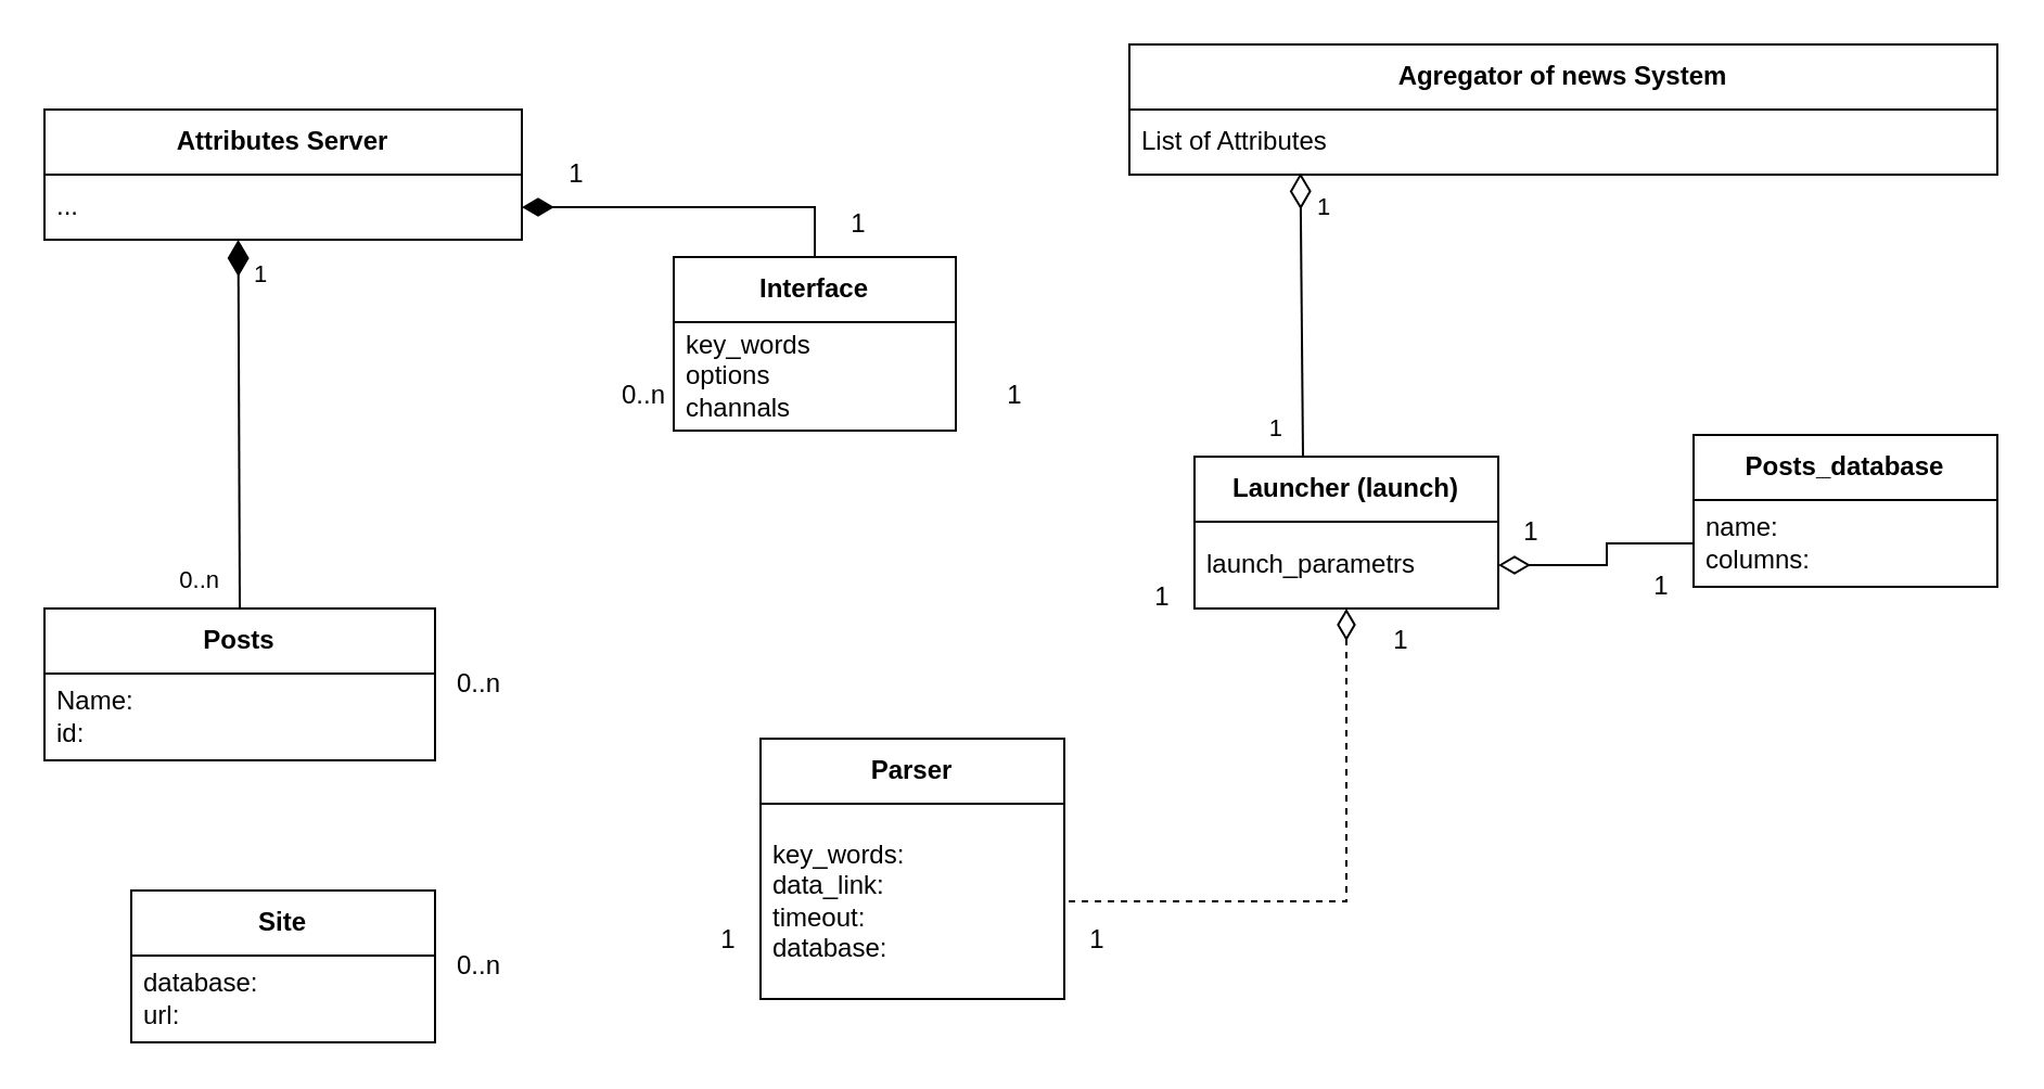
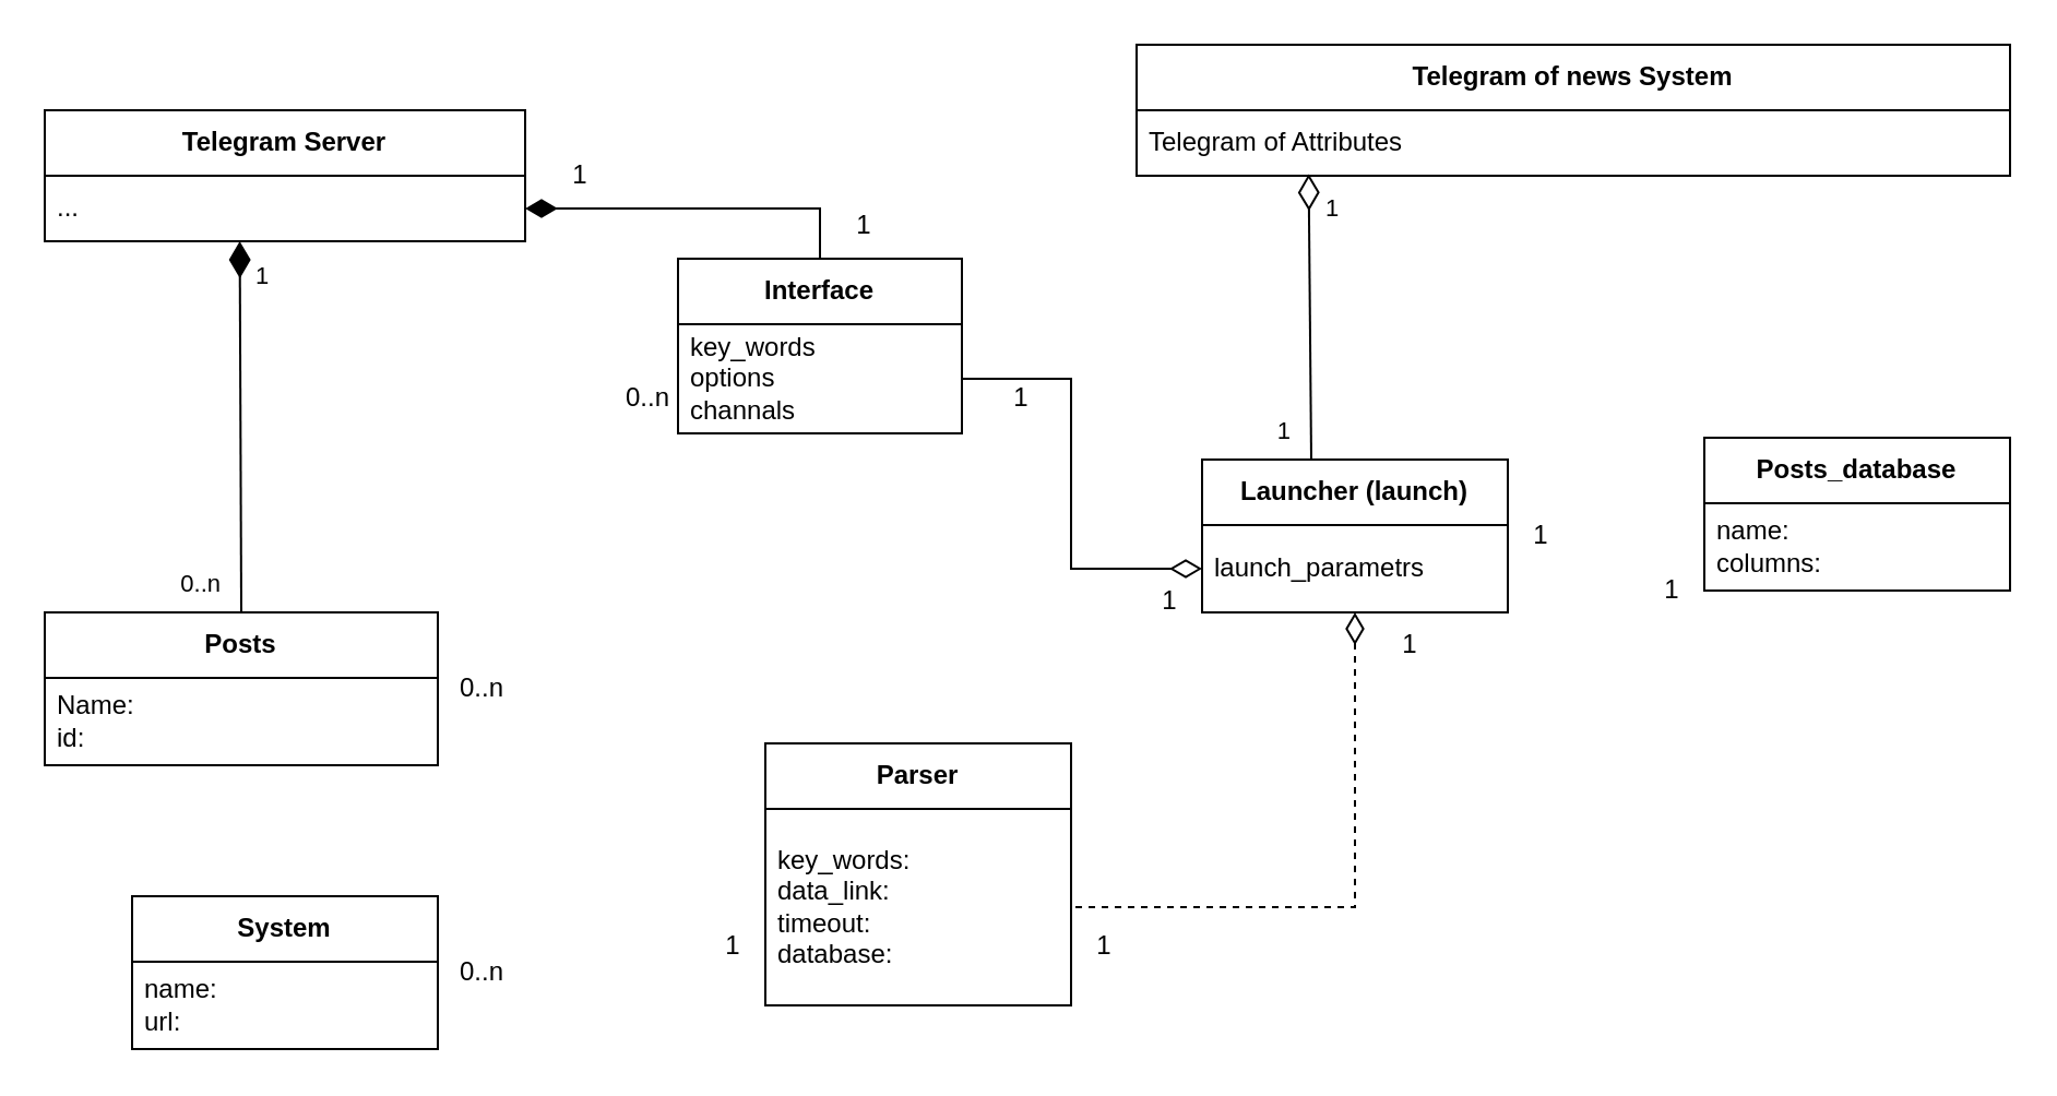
  <mxCell id="0" />
  <mxCell id="1" parent="0" />
- <mxCell id="2" value="&lt;b&gt;Agregator of news System&lt;/b&gt;" style="swimlane;fontStyle=0;childLayout=stackLayout;horizontal=1;startSize=30;horizontalStack=0;resizeParent=1;resizeParentMax=0;resizeLast=0;collapsible=1;marginBottom=0;whiteSpace=wrap;html=1;" vertex="1" parent="1"><mxGeometry x="520" y="20" width="400" height="60" as="geometry"><mxRectangle x="410" y="10" width="190" height="30" as="alternateBounds" /></mxGeometry></mxCell>
- <mxCell id="3" value="List of Attributes&amp;nbsp;&lt;span style=&quot;white-space: pre;&quot;&gt;&#09;&lt;/span&gt;" style="text;strokeColor=none;fillColor=none;align=left;verticalAlign=middle;spacingLeft=4;spacingRight=4;overflow=hidden;points=[[0,0.5],[1,0.5]];portConstraint=eastwest;rotatable=0;whiteSpace=wrap;html=1;" vertex="1" parent="2"><mxGeometry y="30" width="400" height="30" as="geometry" /></mxCell>
- <mxCell id="4" value="&lt;b&gt;Attributes Server&lt;/b&gt;" style="swimlane;fontStyle=0;childLayout=stackLayout;horizontal=1;startSize=30;horizontalStack=0;resizeParent=1;resizeParentMax=0;resizeLast=0;collapsible=1;marginBottom=0;whiteSpace=wrap;html=1;" vertex="1" parent="1"><mxGeometry x="20" y="50" width="220" height="60" as="geometry" /></mxCell>
+ <mxCell id="2" value="&lt;b&gt;Telegram of news System&lt;/b&gt;" style="swimlane;fontStyle=0;childLayout=stackLayout;horizontal=1;startSize=30;horizontalStack=0;resizeParent=1;resizeParentMax=0;resizeLast=0;collapsible=1;marginBottom=0;whiteSpace=wrap;html=1;" vertex="1" parent="1"><mxGeometry x="520" y="20" width="400" height="60" as="geometry"><mxRectangle x="410" y="10" width="190" height="30" as="alternateBounds" /></mxGeometry></mxCell>
+ <mxCell id="3" value="Telegram of Attributes&amp;nbsp;&lt;span style=&quot;white-space: pre;&quot;&gt;&#09;&lt;/span&gt;" style="text;strokeColor=none;fillColor=none;align=left;verticalAlign=middle;spacingLeft=4;spacingRight=4;overflow=hidden;points=[[0,0.5],[1,0.5]];portConstraint=eastwest;rotatable=0;whiteSpace=wrap;html=1;" vertex="1" parent="2"><mxGeometry y="30" width="400" height="30" as="geometry" /></mxCell>
+ <mxCell id="4" value="&lt;b&gt;Telegram Server&lt;/b&gt;" style="swimlane;fontStyle=0;childLayout=stackLayout;horizontal=1;startSize=30;horizontalStack=0;resizeParent=1;resizeParentMax=0;resizeLast=0;collapsible=1;marginBottom=0;whiteSpace=wrap;html=1;" vertex="1" parent="1"><mxGeometry x="20" y="50" width="220" height="60" as="geometry" /></mxCell>
  <mxCell id="5" value="..." style="text;strokeColor=none;fillColor=none;align=left;verticalAlign=middle;spacingLeft=4;spacingRight=4;overflow=hidden;points=[[0,0.5],[1,0.5]];portConstraint=eastwest;rotatable=0;whiteSpace=wrap;html=1;" vertex="1" parent="4"><mxGeometry y="30" width="220" height="30" as="geometry" /></mxCell>
  <mxCell id="6" value="&lt;b&gt;Posts&lt;/b&gt;" style="swimlane;fontStyle=0;childLayout=stackLayout;horizontal=1;startSize=30;horizontalStack=0;resizeParent=1;resizeParentMax=0;resizeLast=0;collapsible=1;marginBottom=0;whiteSpace=wrap;html=1;" vertex="1" parent="1"><mxGeometry x="20" y="280" width="180" height="70" as="geometry" /></mxCell>
  <mxCell id="7" value="Name:&amp;nbsp;&lt;div&gt;id:&amp;nbsp;&lt;/div&gt;" style="text;strokeColor=default;fillColor=none;align=left;verticalAlign=middle;spacingLeft=4;spacingRight=4;overflow=hidden;points=[[0,0.5],[1,0.5]];portConstraint=eastwest;rotatable=0;whiteSpace=wrap;html=1;" vertex="1" parent="6"><mxGeometry y="30" width="180" height="40" as="geometry" /></mxCell>
  <mxCell id="8" value="" style="endArrow=none;html=1;endSize=12;startArrow=diamondThin;startSize=14;startFill=1;rounded=0;exitX=0.365;exitY=1;exitDx=0;exitDy=0;exitPerimeter=0;endFill=0;entryX=0.5;entryY=0;entryDx=0;entryDy=0;" edge="1" parent="1" target="6"><mxGeometry relative="1" as="geometry"><mxPoint x="109.3" y="110" as="sourcePoint" /><mxPoint y="250" as="targetPoint" x="110" /><Array as="points" /></mxGeometry></mxCell>
  <mxCell id="9" value="1" style="edgeLabel;resizable=0;html=1;align=left;verticalAlign=top;" connectable="0" vertex="1" parent="8"><mxGeometry x="-1" relative="1" as="geometry"><mxPoint x="6" y="3" as="offset" /></mxGeometry></mxCell>
  <mxCell id="10" value="0..n" style="edgeLabel;resizable=0;html=1;align=right;verticalAlign=top;" connectable="0" vertex="1" parent="8"><mxGeometry x="1" relative="1" as="geometry"><mxPoint x="-9" y="-26" as="offset" /></mxGeometry></mxCell>
- <mxCell id="11" value="&lt;b&gt;Site&lt;/b&gt;" style="swimlane;fontStyle=0;childLayout=stackLayout;horizontal=1;startSize=30;horizontalStack=0;resizeParent=1;resizeParentMax=0;resizeLast=0;collapsible=1;marginBottom=0;whiteSpace=wrap;html=1;" vertex="1" parent="1"><mxGeometry x="60" y="410" width="140" height="70" as="geometry" /></mxCell>
- <mxCell id="12" value="database:&amp;nbsp;&lt;div&gt;url:&amp;nbsp;&lt;/div&gt;" style="text;strokeColor=none;fillColor=none;align=left;verticalAlign=middle;spacingLeft=4;spacingRight=4;overflow=hidden;points=[[0,0.5],[1,0.5]];portConstraint=eastwest;rotatable=0;whiteSpace=wrap;html=1;" vertex="1" parent="11"><mxGeometry y="30" width="140" height="40" as="geometry" /></mxCell>
+ <mxCell id="11" value="&lt;b&gt;System&lt;/b&gt;" style="swimlane;fontStyle=0;childLayout=stackLayout;horizontal=1;startSize=30;horizontalStack=0;resizeParent=1;resizeParentMax=0;resizeLast=0;collapsible=1;marginBottom=0;whiteSpace=wrap;html=1;" vertex="1" parent="1"><mxGeometry x="60" y="410" width="140" height="70" as="geometry" /></mxCell>
+ <mxCell id="12" value="name:&amp;nbsp;&lt;div&gt;url:&amp;nbsp;&lt;/div&gt;" style="text;strokeColor=none;fillColor=none;align=left;verticalAlign=middle;spacingLeft=4;spacingRight=4;overflow=hidden;points=[[0,0.5],[1,0.5]];portConstraint=eastwest;rotatable=0;whiteSpace=wrap;html=1;" vertex="1" parent="11"><mxGeometry y="30" width="140" height="40" as="geometry" /></mxCell>
  <mxCell id="13" value="&lt;b&gt;Posts_database&lt;/b&gt;" style="swimlane;fontStyle=0;childLayout=stackLayout;horizontal=1;startSize=30;horizontalStack=0;resizeParent=1;resizeParentMax=0;resizeLast=0;collapsible=1;marginBottom=0;whiteSpace=wrap;html=1;" vertex="1" parent="1"><mxGeometry x="780" y="200" width="140" height="70" as="geometry" /></mxCell>
  <mxCell id="14" value="name:&amp;nbsp;&lt;div&gt;columns:&amp;nbsp;&lt;/div&gt;" style="text;strokeColor=default;fillColor=none;align=left;verticalAlign=middle;spacingLeft=4;spacingRight=4;overflow=hidden;points=[[0,0.5],[1,0.5]];portConstraint=eastwest;rotatable=0;whiteSpace=wrap;html=1;" vertex="1" parent="13"><mxGeometry y="30" width="140" height="40" as="geometry" /></mxCell>
  <mxCell id="15" value="&lt;b&gt;Parser&lt;/b&gt;" style="swimlane;fontStyle=0;childLayout=stackLayout;horizontal=1;startSize=30;horizontalStack=0;resizeParent=1;resizeParentMax=0;resizeLast=0;collapsible=1;marginBottom=0;whiteSpace=wrap;html=1;" vertex="1" parent="1"><mxGeometry x="350" y="340" width="140" height="120" as="geometry" /></mxCell>
  <mxCell id="16" value="key_words:&amp;nbsp;&lt;div&gt;data_link:&amp;nbsp;&lt;/div&gt;&lt;div&gt;timeout:&amp;nbsp;&lt;/div&gt;&lt;div&gt;database:&amp;nbsp;&lt;/div&gt;" style="text;strokeColor=default;fillColor=none;align=left;verticalAlign=middle;spacingLeft=4;spacingRight=4;overflow=hidden;points=[[0,0.5],[1,0.5]];portConstraint=eastwest;rotatable=0;whiteSpace=wrap;html=1;" vertex="1" parent="15"><mxGeometry y="30" width="140" height="90" as="geometry" /></mxCell>
  <mxCell id="17" style="edgeStyle=orthogonalEdgeStyle;rounded=0;orthogonalLoop=1;jettySize=auto;html=1;entryX=1;entryY=0.5;entryDx=0;entryDy=0;endArrow=diamondThin;endFill=1;jumpSize=12;endSize=12;" edge="1" parent="1" source="18" target="5"><mxGeometry relative="1" as="geometry"><mxPoint x="240" y="125" as="targetPoint" /></mxGeometry></mxCell>
  <mxCell id="18" value="&lt;b&gt;Interface&lt;/b&gt;" style="swimlane;fontStyle=0;childLayout=stackLayout;horizontal=1;startSize=30;horizontalStack=0;resizeParent=1;resizeParentMax=0;resizeLast=0;collapsible=1;marginBottom=0;whiteSpace=wrap;html=1;" vertex="1" parent="1"><mxGeometry x="310" y="118" width="130" height="80" as="geometry" /></mxCell>
  <mxCell id="19" value="key_words&lt;div&gt;options&lt;/div&gt;&lt;div&gt;channals&lt;/div&gt;" style="text;strokeColor=none;fillColor=none;align=left;verticalAlign=middle;spacingLeft=4;spacingRight=4;overflow=hidden;points=[[0,0.5],[1,0.5]];portConstraint=eastwest;rotatable=0;whiteSpace=wrap;html=1;" vertex="1" parent="18"><mxGeometry y="30" width="130" height="50" as="geometry" /></mxCell>
  <mxCell id="20" value="&lt;b&gt;Launcher (launch)&lt;/b&gt;" style="swimlane;fontStyle=0;childLayout=stackLayout;horizontal=1;startSize=30;horizontalStack=0;resizeParent=1;resizeParentMax=0;resizeLast=0;collapsible=1;marginBottom=0;whiteSpace=wrap;html=1;" vertex="1" parent="1"><mxGeometry x="550" y="210" width="140" height="70" as="geometry" /></mxCell>
  <mxCell id="21" value="launch_parametrs" style="text;strokeColor=default;fillColor=none;align=left;verticalAlign=middle;spacingLeft=4;spacingRight=4;overflow=hidden;points=[[0,0.5],[1,0.5]];portConstraint=eastwest;rotatable=0;whiteSpace=wrap;html=1;" vertex="1" parent="20"><mxGeometry y="30" width="140" height="40" as="geometry" /></mxCell>
  <mxCell id="22" value="1" style="text;html=1;align=center;verticalAlign=middle;resizable=0;points=[];autosize=1;strokeColor=none;fillColor=none;" vertex="1" parent="1"><mxGeometry x="250" y="65" width="30" height="30" as="geometry" /></mxCell>
  <mxCell id="23" value="0..n" style="text;html=1;align=center;verticalAlign=middle;resizable=0;points=[];autosize=1;strokeColor=none;fillColor=none;" vertex="1" parent="1"><mxGeometry x="276" y="167" width="40" height="30" as="geometry" /></mxCell>
  <mxCell id="24" value="1" style="text;html=1;align=center;verticalAlign=middle;resizable=0;points=[];autosize=1;strokeColor=none;fillColor=none;" vertex="1" parent="1"><mxGeometry x="320" y="418" width="30" height="30" as="geometry" /></mxCell>
  <mxCell id="25" value="0..n" style="text;html=1;align=center;verticalAlign=middle;resizable=0;points=[];autosize=1;strokeColor=none;fillColor=none;" vertex="1" parent="1"><mxGeometry x="200" y="300" width="40" height="30" as="geometry" /></mxCell>
  <mxCell id="26" value="0..n" style="text;html=1;align=center;verticalAlign=middle;resizable=0;points=[];autosize=1;strokeColor=none;fillColor=none;" vertex="1" parent="1"><mxGeometry x="200" y="430" width="40" height="30" as="geometry" /></mxCell>
  <mxCell id="27" value="" style="endArrow=none;html=1;endSize=12;startArrow=diamondThin;startSize=14;startFill=0;rounded=0;endFill=0;exitX=0.197;exitY=0.973;exitDx=0;exitDy=0;exitPerimeter=0;" edge="1" parent="1" source="3"><mxGeometry relative="1" as="geometry"><mxPoint x="600" y="110" as="sourcePoint" /><mxPoint x="600" y="210" as="targetPoint" /></mxGeometry></mxCell>
  <mxCell id="28" value="1" style="edgeLabel;resizable=0;html=1;align=left;verticalAlign=top;" connectable="0" vertex="1" parent="27"><mxGeometry x="-1" relative="1" as="geometry"><mxPoint x="6" y="3" as="offset" /></mxGeometry></mxCell>
  <mxCell id="29" value="1" style="edgeLabel;resizable=0;html=1;align=right;verticalAlign=top;" connectable="0" vertex="1" parent="27"><mxGeometry x="1" relative="1" as="geometry"><mxPoint x="-9" y="-26" as="offset" /></mxGeometry></mxCell>
+ <mxCell id="30" style="edgeStyle=orthogonalEdgeStyle;rounded=0;orthogonalLoop=1;jettySize=auto;html=1;entryX=1;entryY=0.5;entryDx=0;entryDy=0;endArrow=none;endFill=0;endSize=12;startSize=12;startArrow=diamondThin;startFill=0;" edge="1" parent="1" source="21" target="19"><mxGeometry relative="1" as="geometry" /></mxCell>
  <mxCell id="31" value="1" style="text;html=1;align=center;verticalAlign=middle;resizable=0;points=[];autosize=1;strokeColor=none;fillColor=none;" vertex="1" parent="1"><mxGeometry x="452" y="167" width="30" height="30" as="geometry" /></mxCell>
  <mxCell id="32" value="1" style="text;html=1;align=center;verticalAlign=middle;resizable=0;points=[];autosize=1;strokeColor=none;fillColor=none;" vertex="1" parent="1"><mxGeometry x="520" y="260" width="30" height="30" as="geometry" /></mxCell>
- <mxCell id="33" style="edgeStyle=orthogonalEdgeStyle;rounded=0;orthogonalLoop=1;jettySize=auto;html=1;entryX=0;entryY=0.5;entryDx=0;entryDy=0;endArrow=none;endFill=0;startSize=12;endSize=12;startArrow=diamondThin;startFill=0;" edge="1" parent="1" source="21" target="14"><mxGeometry relative="1" as="geometry" /></mxCell>
  <mxCell id="34" value="1" style="text;html=1;align=center;verticalAlign=middle;resizable=0;points=[];autosize=1;strokeColor=none;fillColor=none;" vertex="1" parent="1"><mxGeometry x="690" y="230" width="30" height="30" as="geometry" /></mxCell>
  <mxCell id="35" value="1" style="text;html=1;align=center;verticalAlign=middle;resizable=0;points=[];autosize=1;strokeColor=none;fillColor=none;" vertex="1" parent="1"><mxGeometry x="750" y="255" width="30" height="30" as="geometry" /></mxCell>
  <mxCell id="36" style="edgeStyle=orthogonalEdgeStyle;rounded=0;orthogonalLoop=1;jettySize=auto;html=1;endArrow=none;endFill=0;startArrow=diamondThin;startFill=0;startSize=12;dashed=1;" edge="1" parent="1" source="21" target="16"><mxGeometry relative="1" as="geometry"><Array as="points"><mxPoint x="620" y="415" /></Array></mxGeometry></mxCell>
  <mxCell id="37" value="1" style="text;html=1;align=center;verticalAlign=middle;resizable=0;points=[];autosize=1;strokeColor=none;fillColor=none;" vertex="1" parent="1"><mxGeometry x="490" y="418" width="30" height="30" as="geometry" /></mxCell>
  <mxCell id="38" value="1" style="text;html=1;align=center;verticalAlign=middle;resizable=0;points=[];autosize=1;strokeColor=none;fillColor=none;" vertex="1" parent="1"><mxGeometry x="630" y="280" width="30" height="30" as="geometry" /></mxCell>
  <mxCell id="39" value="1" style="text;html=1;align=center;verticalAlign=middle;resizable=0;points=[];autosize=1;strokeColor=none;fillColor=none;" vertex="1" parent="1"><mxGeometry x="380" y="88" width="30" height="30" as="geometry" /></mxCell>
